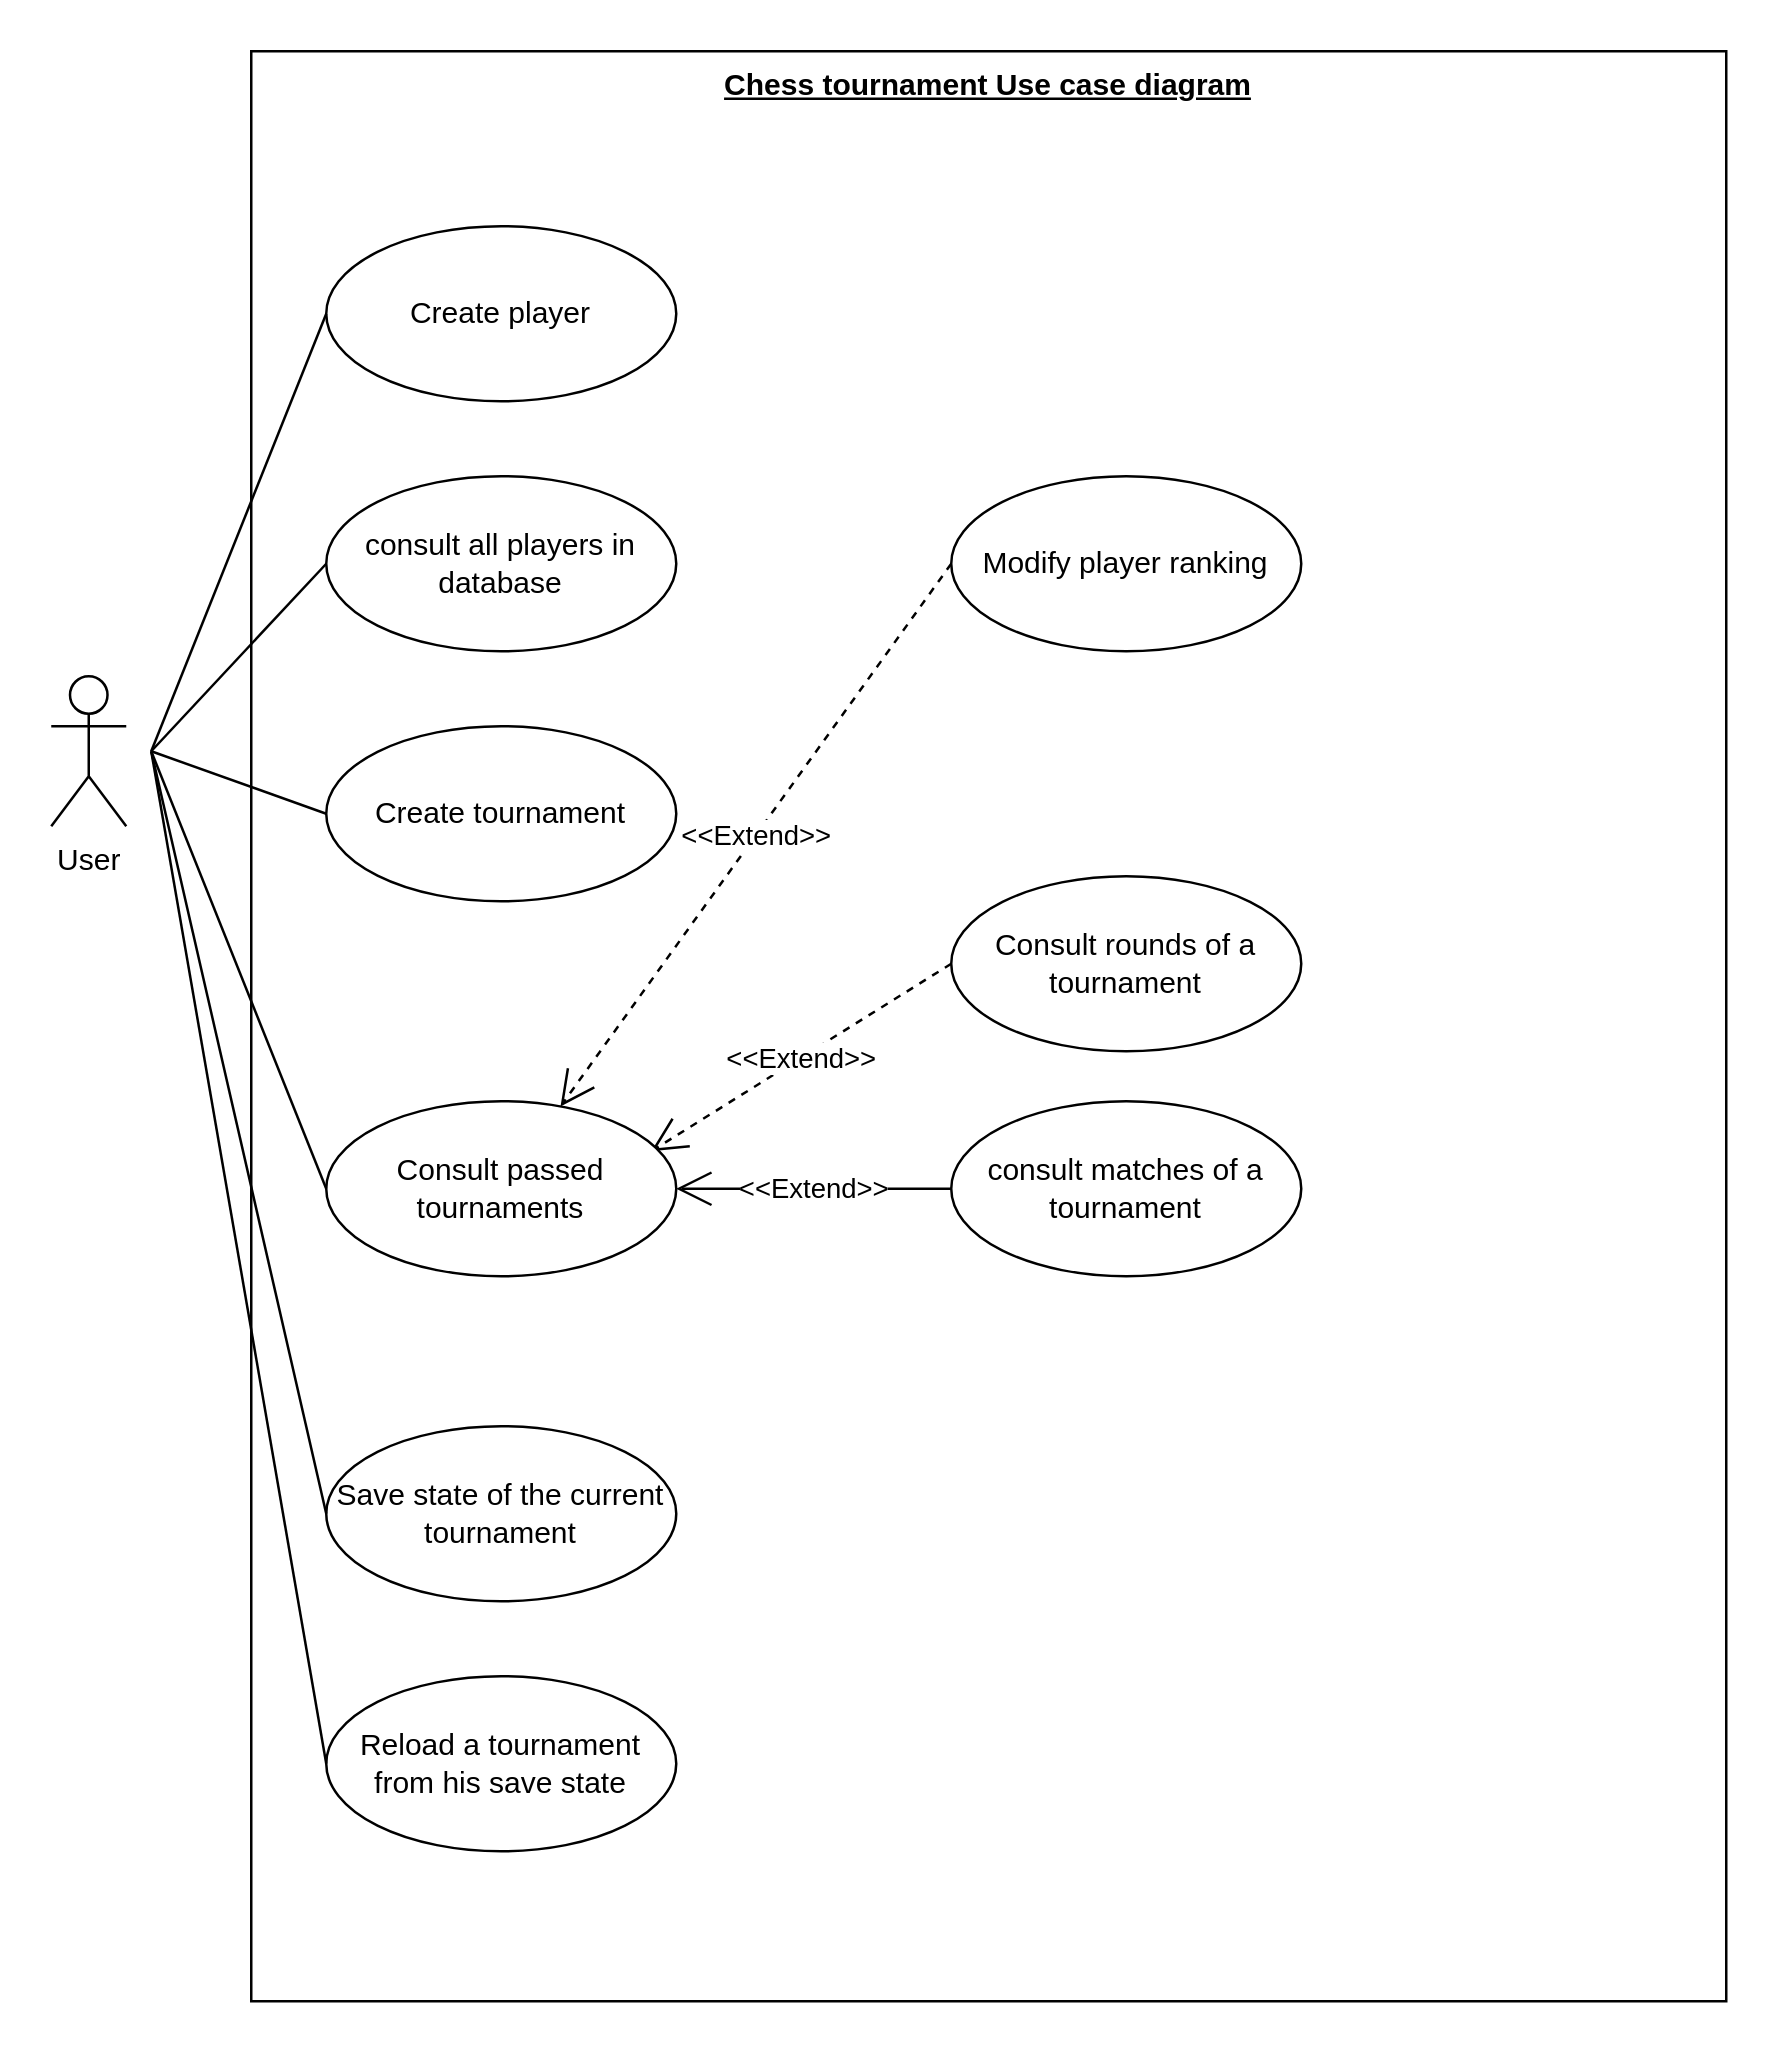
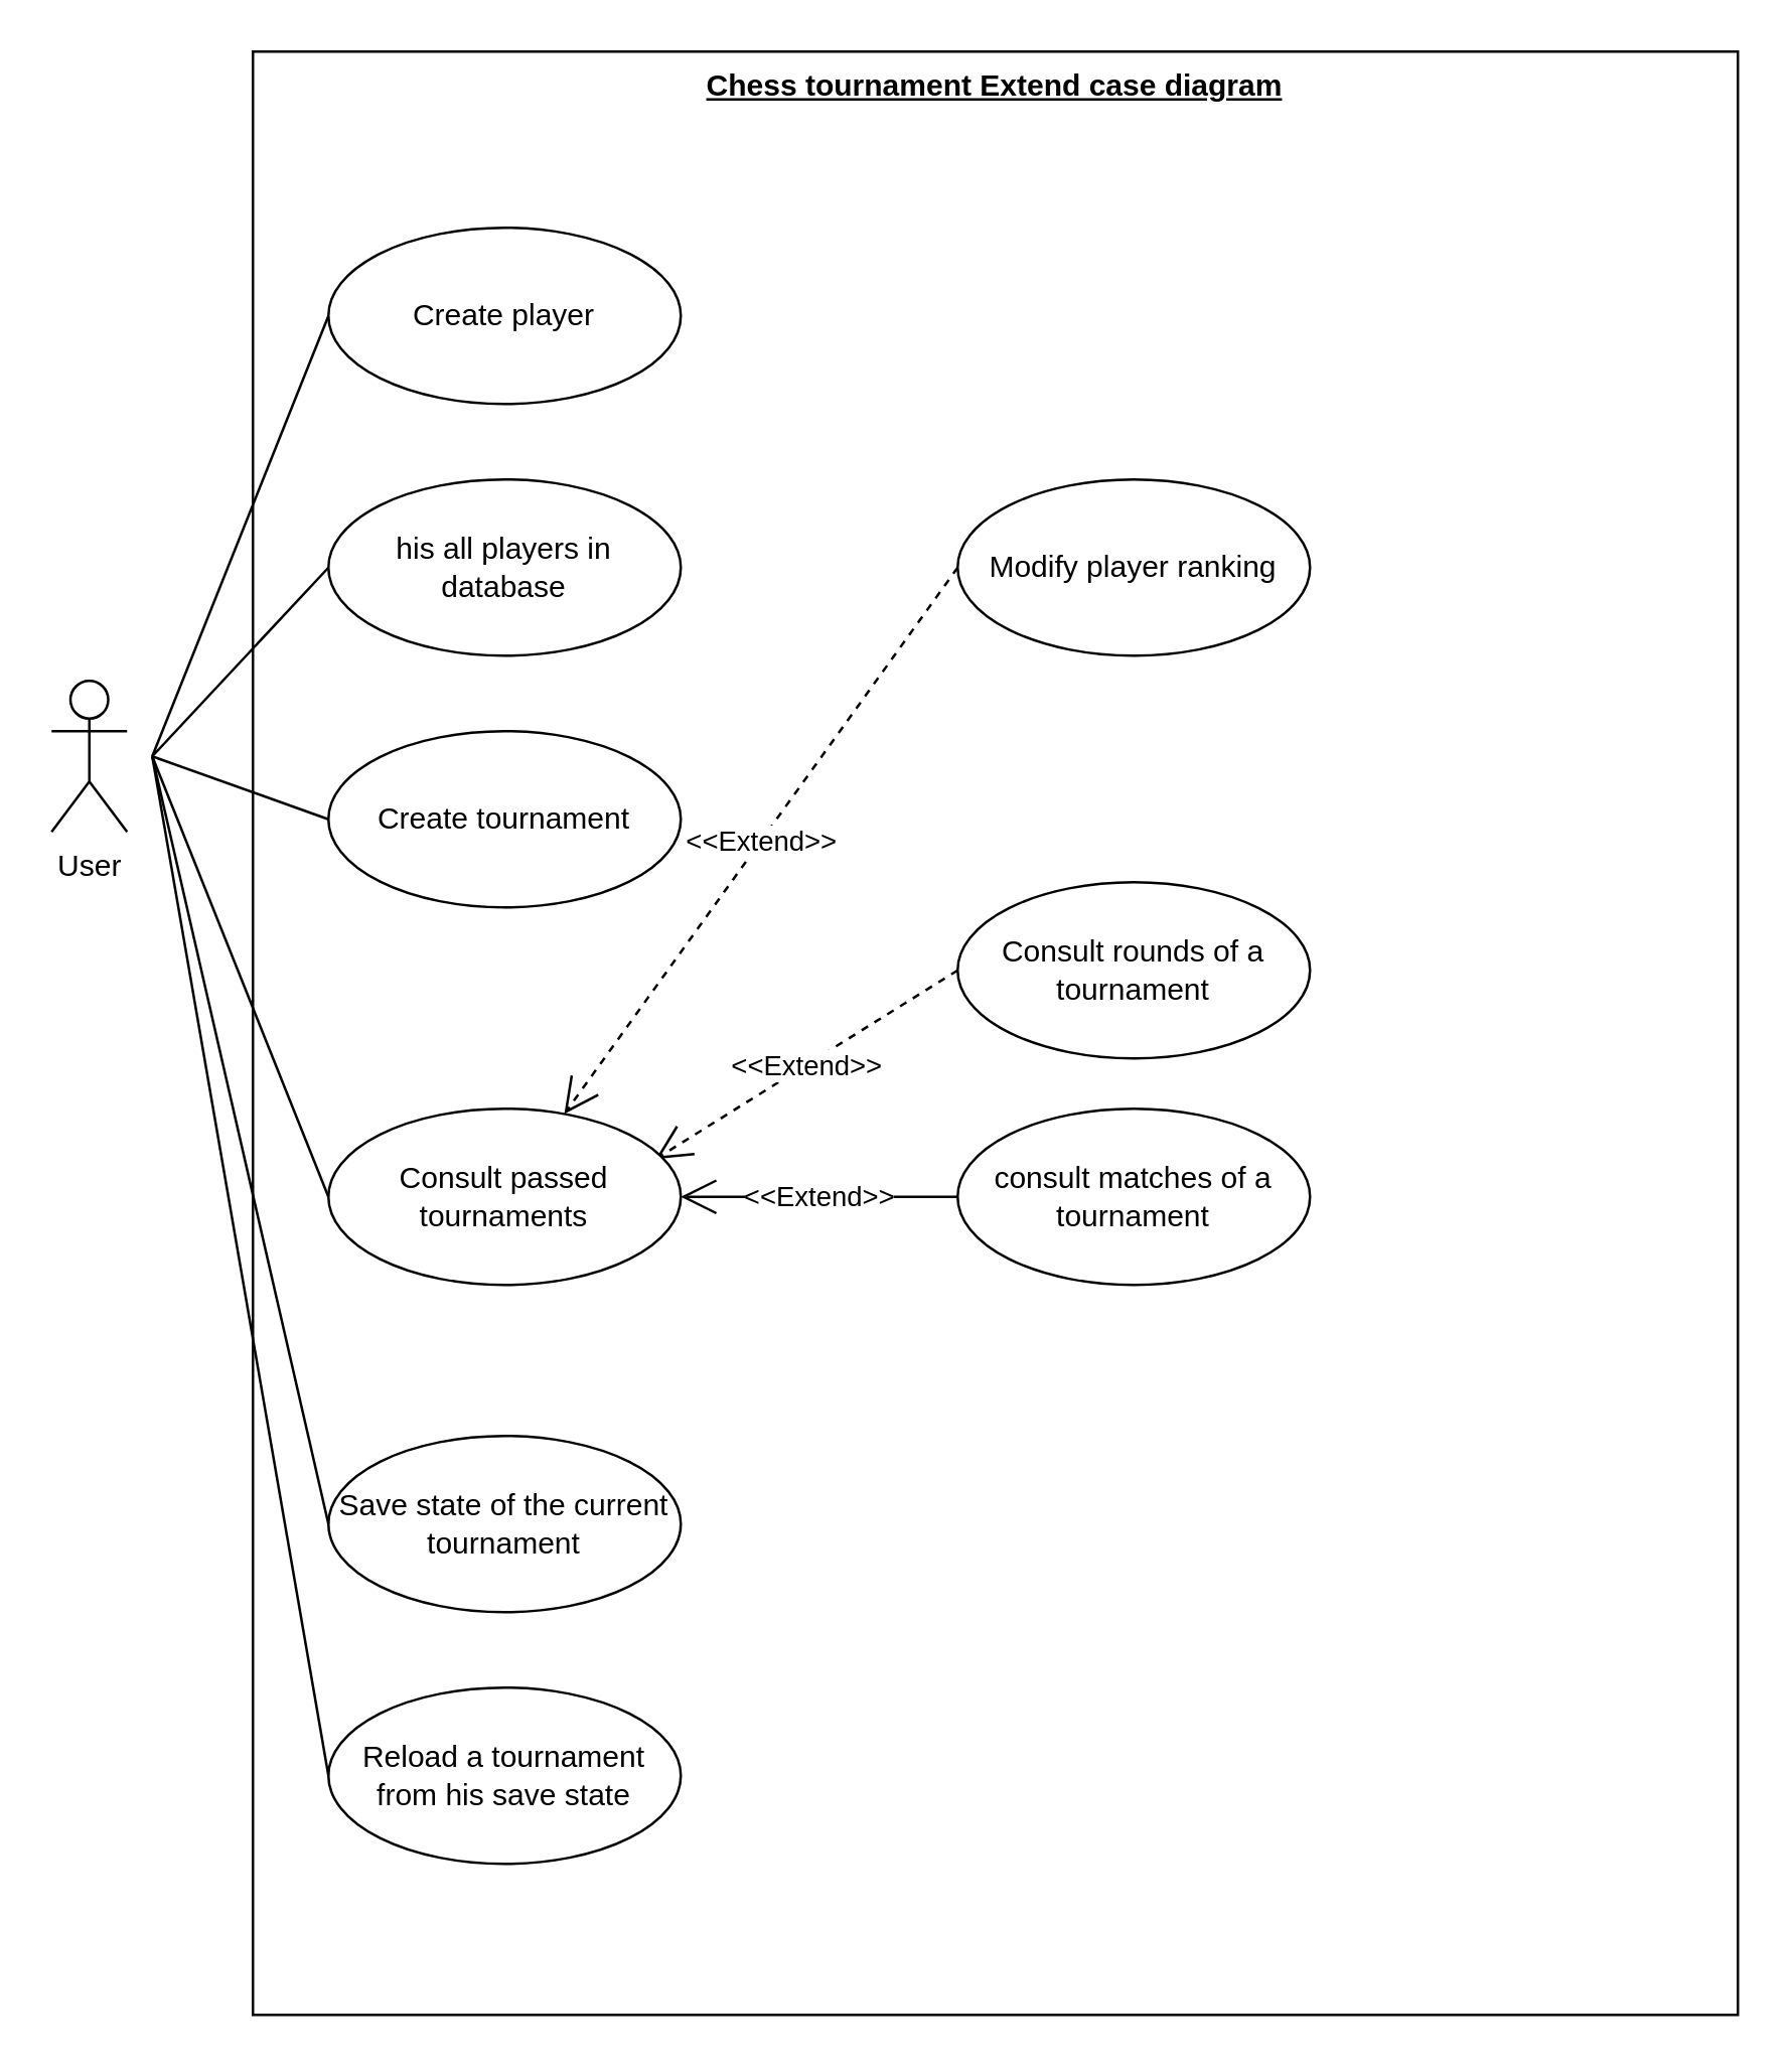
  <mxCell id="0" />
  <mxCell id="1" parent="0" />
- <mxCell id="2" value="&lt;b&gt;&lt;u&gt;Chess tournament Use case diagram&lt;/u&gt;&lt;/b&gt;&lt;br&gt;&lt;table&gt;&lt;tbody&gt;&lt;tr&gt;&lt;td&gt;&lt;/td&gt;&lt;/tr&gt;&lt;/tbody&gt;&lt;/table&gt;" style="rounded=0;whiteSpace=wrap;html=1;verticalAlign=top;align=center;" vertex="1" parent="1"><mxGeometry x="100" y="20" width="590" height="780" as="geometry" /></mxCell>
+ <mxCell id="2" value="&lt;b&gt;&lt;u&gt;Chess tournament Extend case diagram&lt;/u&gt;&lt;/b&gt;&lt;br&gt;&lt;table&gt;&lt;tbody&gt;&lt;tr&gt;&lt;td&gt;&lt;/td&gt;&lt;/tr&gt;&lt;/tbody&gt;&lt;/table&gt;" style="rounded=0;whiteSpace=wrap;html=1;verticalAlign=top;align=center;" vertex="1" parent="1"><mxGeometry x="100" y="20" width="590" height="780" as="geometry" /></mxCell>
  <mxCell id="3" value="Create player" style="ellipse;whiteSpace=wrap;html=1;align=center;" vertex="1" parent="1"><mxGeometry x="130" y="90" width="140" height="70" as="geometry" /></mxCell>
  <mxCell id="4" value="&amp;lt;&amp;lt;Extend&amp;gt;&amp;gt;" style="endArrow=open;dashed=1;endFill=0;endSize=12;html=1;exitX=0;exitY=0.5;exitDx=0;exitDy=0;" edge="1" parent="1" source="10"><mxGeometry width="160" relative="1" as="geometry"><mxPoint x="596.033" y="199.944" as="sourcePoint" /><mxPoint x="260" y="460" as="targetPoint" /></mxGeometry></mxCell>
  <mxCell id="5" value="&amp;lt;&amp;lt;Extend&amp;gt;&amp;gt;" style="endArrow=open;dashed=1;endFill=0;endSize=12;html=1;exitX=0;exitY=0.5;exitDx=0;exitDy=0;" edge="1" parent="1" source="7" target="9"><mxGeometry width="160" relative="1" as="geometry"><mxPoint x="253.81" y="246.99" as="sourcePoint" /><mxPoint x="350" y="160" as="targetPoint" /></mxGeometry></mxCell>
  <mxCell id="6" value="User" style="shape=umlActor;verticalLabelPosition=bottom;verticalAlign=top;html=1;outlineConnect=0;" vertex="1" parent="1"><mxGeometry x="20" y="270" width="30" height="60" as="geometry" /></mxCell>
  <mxCell id="7" value="Modify player ranking" style="ellipse;whiteSpace=wrap;html=1;align=center;" vertex="1" parent="1"><mxGeometry x="380" y="190" width="140" height="70" as="geometry" /></mxCell>
  <mxCell id="8" value="Create tournament" style="ellipse;whiteSpace=wrap;html=1;align=center;" vertex="1" parent="1"><mxGeometry x="130" y="290" width="140" height="70" as="geometry" /></mxCell>
  <mxCell id="9" value="Consult passed tournaments" style="ellipse;whiteSpace=wrap;html=1;align=center;" vertex="1" parent="1"><mxGeometry x="130" y="440" width="140" height="70" as="geometry" /></mxCell>
  <mxCell id="10" value="Consult rounds of a tournament" style="ellipse;whiteSpace=wrap;html=1;align=center;" vertex="1" parent="1"><mxGeometry x="380" y="350" width="140" height="70" as="geometry" /></mxCell>
  <mxCell id="11" value="consult matches of a tournament" style="ellipse;whiteSpace=wrap;html=1;align=center;" vertex="1" parent="1"><mxGeometry x="380" y="440" width="140" height="70" as="geometry" /></mxCell>
- <mxCell id="12" value="consult all players in database" style="ellipse;whiteSpace=wrap;html=1;align=center;" vertex="1" parent="1"><mxGeometry x="130" y="190" width="140" height="70" as="geometry" /></mxCell>
+ <mxCell id="12" value="his all players in database" style="ellipse;whiteSpace=wrap;html=1;align=center;" vertex="1" parent="1"><mxGeometry x="130" y="190" width="140" height="70" as="geometry" /></mxCell>
  <mxCell id="13" value="&amp;lt;&amp;lt;Extend&amp;gt;&amp;gt;" style="endArrow=open;dashed=0;endFill=0;endSize=12;html=1;exitX=0;exitY=0.5;exitDx=0;exitDy=0;entryX=1;entryY=0.5;entryDx=0;entryDy=0;" edge="1" parent="1" source="11" target="9"><mxGeometry width="160" relative="1" as="geometry"><mxPoint x="335" y="395" as="sourcePoint" /><mxPoint x="280" y="485" as="targetPoint" /></mxGeometry></mxCell>
  <mxCell id="14" style="edgeStyle=none;rounded=1;orthogonalLoop=1;jettySize=auto;html=1;endArrow=none;endFill=0;endSize=16;entryX=0;entryY=0.5;entryDx=0;entryDy=0;" edge="1" parent="1" target="8"><mxGeometry relative="1" as="geometry"><mxPoint x="60" y="300" as="sourcePoint" /><mxPoint x="290" y="500" as="targetPoint" /></mxGeometry></mxCell>
  <mxCell id="15" style="edgeStyle=none;rounded=1;orthogonalLoop=1;jettySize=auto;html=1;endArrow=none;endFill=0;endSize=16;entryX=0;entryY=0.5;entryDx=0;entryDy=0;" edge="1" parent="1" target="12"><mxGeometry relative="1" as="geometry"><mxPoint x="60" y="300" as="sourcePoint" /><mxPoint x="140" y="335" as="targetPoint" /></mxGeometry></mxCell>
  <mxCell id="16" style="edgeStyle=none;rounded=1;orthogonalLoop=1;jettySize=auto;html=1;endArrow=none;endFill=0;endSize=16;entryX=0;entryY=0.5;entryDx=0;entryDy=0;" edge="1" parent="1" target="3"><mxGeometry relative="1" as="geometry"><mxPoint x="60" y="300" as="sourcePoint" /><mxPoint x="140" y="235" as="targetPoint" /></mxGeometry></mxCell>
  <mxCell id="17" style="edgeStyle=none;rounded=1;orthogonalLoop=1;jettySize=auto;html=1;endArrow=none;endFill=0;endSize=16;entryX=0;entryY=0.5;entryDx=0;entryDy=0;" edge="1" parent="1" target="9"><mxGeometry relative="1" as="geometry"><mxPoint x="60" y="300" as="sourcePoint" /><mxPoint x="140" y="135" as="targetPoint" /></mxGeometry></mxCell>
  <mxCell id="18" value="Save state of the current tournament" style="ellipse;whiteSpace=wrap;html=1;align=center;" vertex="1" parent="1"><mxGeometry x="130" y="570" width="140" height="70" as="geometry" /></mxCell>
  <mxCell id="19" value="Reload a tournament from his save state" style="ellipse;whiteSpace=wrap;html=1;align=center;" vertex="1" parent="1"><mxGeometry x="130" y="670" width="140" height="70" as="geometry" /></mxCell>
  <mxCell id="20" style="edgeStyle=none;rounded=1;orthogonalLoop=1;jettySize=auto;html=1;endArrow=none;endFill=0;endSize=16;entryX=0;entryY=0.5;entryDx=0;entryDy=0;" edge="1" parent="1" target="18"><mxGeometry relative="1" as="geometry"><mxPoint x="60" y="300" as="sourcePoint" /><mxPoint x="140" y="485" as="targetPoint" /></mxGeometry></mxCell>
  <mxCell id="21" style="edgeStyle=none;rounded=1;orthogonalLoop=1;jettySize=auto;html=1;endArrow=none;endFill=0;endSize=16;entryX=0;entryY=0.5;entryDx=0;entryDy=0;" edge="1" parent="1" target="19"><mxGeometry relative="1" as="geometry"><mxPoint x="60" y="300" as="sourcePoint" /><mxPoint x="140" y="615" as="targetPoint" /></mxGeometry></mxCell>
